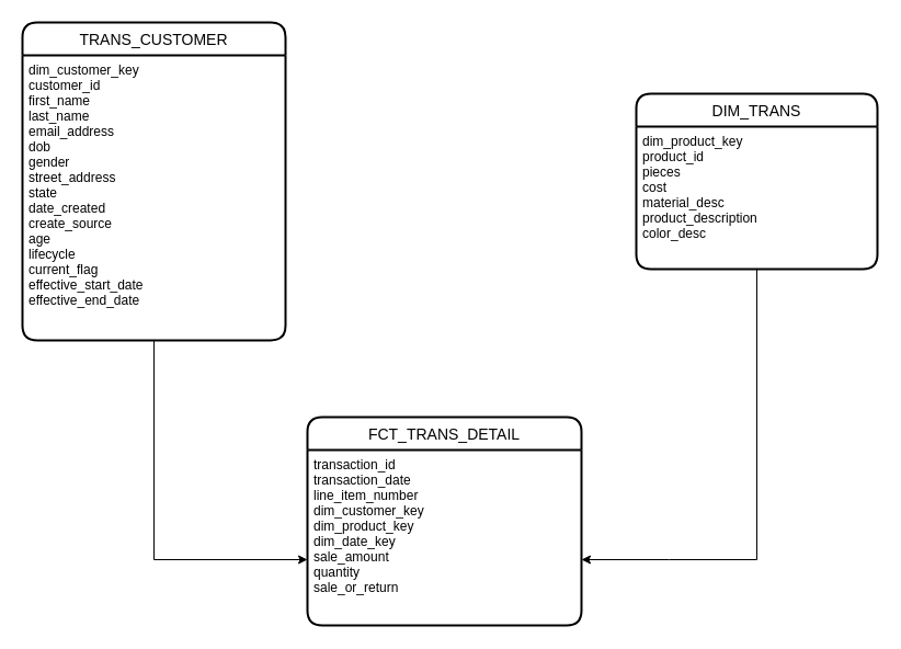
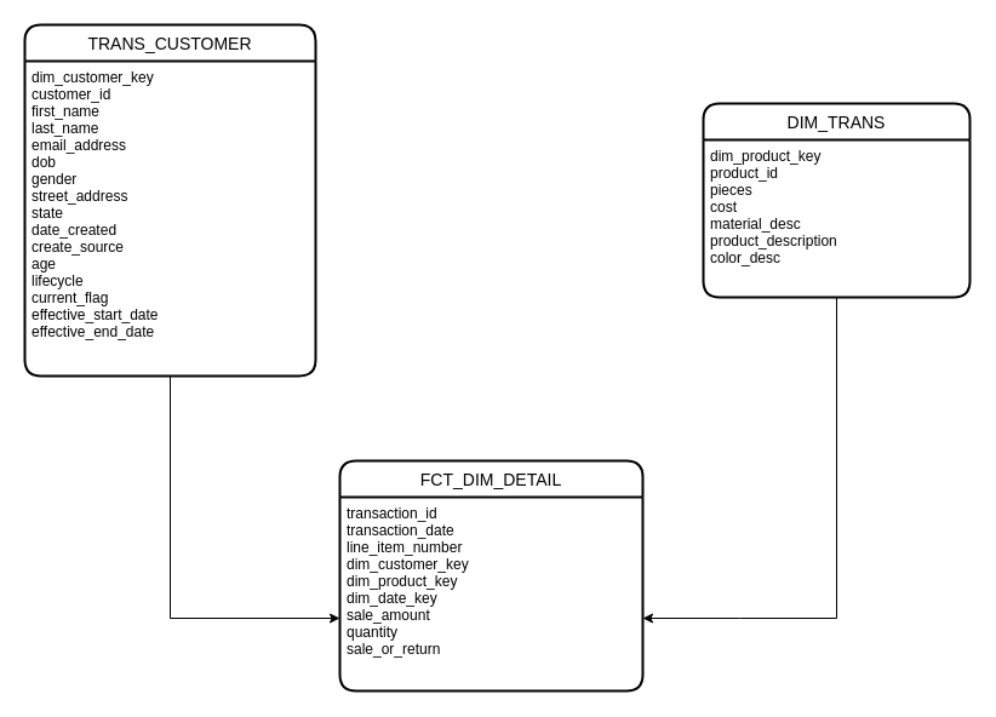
  <mxCell id="0" />
  <mxCell id="1" parent="0" />
- <mxCell id="2" value="FCT_TRANS_DETAIL" style="swimlane;childLayout=stackLayout;horizontal=1;startSize=30;horizontalStack=0;rounded=1;fontSize=14;fontStyle=0;strokeWidth=2;resizeParent=0;resizeLast=1;shadow=0;dashed=0;align=center;" vertex="1" parent="1"><mxGeometry x="280" y="380" width="250" height="190" as="geometry" /></mxCell>
+ <mxCell id="2" value="FCT_DIM_DETAIL" style="swimlane;childLayout=stackLayout;horizontal=1;startSize=30;horizontalStack=0;rounded=1;fontSize=14;fontStyle=0;strokeWidth=2;resizeParent=0;resizeLast=1;shadow=0;dashed=0;align=center;" vertex="1" parent="1"><mxGeometry x="280" y="380" width="250" height="190" as="geometry" /></mxCell>
  <mxCell id="3" value="transaction_id&#10;transaction_date&#10;line_item_number&#10;dim_customer_key&#10;dim_product_key&#10;dim_date_key&#10;sale_amount&#10;quantity &#10;sale_or_return&#10;&#10;" style="align=left;strokeColor=none;fillColor=none;spacingLeft=4;fontSize=12;verticalAlign=top;resizable=0;rotatable=0;part=1;" vertex="1" parent="2"><mxGeometry y="30" width="250" height="160" as="geometry" /></mxCell>
  <mxCell id="4" value="TRANS_CUSTOMER" style="swimlane;childLayout=stackLayout;horizontal=1;startSize=30;horizontalStack=0;rounded=1;fontSize=14;fontStyle=0;strokeWidth=2;resizeParent=0;resizeLast=1;shadow=0;dashed=0;align=center;" vertex="1" parent="1"><mxGeometry x="20" y="20" width="240" height="290" as="geometry" /></mxCell>
  <mxCell id="5" value="dim_customer_key&#10;customer_id&#10;first_name&#10;last_name&#10;email_address&#10;dob&#10;gender&#10;street_address   &#10;state&#10;date_created&#10;create_source&#10;age&#10;lifecycle&#10;current_flag&#10;effective_start_date&#10;effective_end_date" style="align=left;strokeColor=none;fillColor=none;spacingLeft=4;fontSize=12;verticalAlign=top;resizable=0;rotatable=0;part=1;" vertex="1" parent="4"><mxGeometry y="30" width="240" height="260" as="geometry" /></mxCell>
  <mxCell id="6" value="DIM_TRANS" style="swimlane;childLayout=stackLayout;horizontal=1;startSize=30;horizontalStack=0;rounded=1;fontSize=14;fontStyle=0;strokeWidth=2;resizeParent=0;resizeLast=1;shadow=0;dashed=0;align=center;" vertex="1" parent="1"><mxGeometry x="580" y="85" width="220" height="160" as="geometry" /></mxCell>
  <mxCell id="7" value="dim_product_key&#10;product_id&#10;pieces &#10;cost&#10;material_desc&#10;product_description&#10;color_desc" style="align=left;strokeColor=none;fillColor=none;spacingLeft=4;fontSize=12;verticalAlign=top;resizable=0;rotatable=0;part=1;" vertex="1" parent="6"><mxGeometry y="30" width="220" height="130" as="geometry" /></mxCell>
  <mxCell id="8" style="edgeStyle=orthogonalEdgeStyle;rounded=0;orthogonalLoop=1;jettySize=auto;html=1;exitX=0.5;exitY=1;exitDx=0;exitDy=0;" edge="1" parent="1" source="5" target="3"><mxGeometry relative="1" as="geometry"><mxPoint x="240" y="510" as="targetPoint" /><Array as="points"><mxPoint x="140" y="510" /></Array></mxGeometry></mxCell>
  <mxCell id="9" style="edgeStyle=orthogonalEdgeStyle;rounded=0;orthogonalLoop=1;jettySize=auto;html=1;exitX=0.5;exitY=1;exitDx=0;exitDy=0;" edge="1" parent="1" source="7"><mxGeometry relative="1" as="geometry"><mxPoint x="530" y="510" as="targetPoint" /><Array as="points"><mxPoint x="610" y="510" /><mxPoint x="500" y="510" /></Array></mxGeometry></mxCell>
